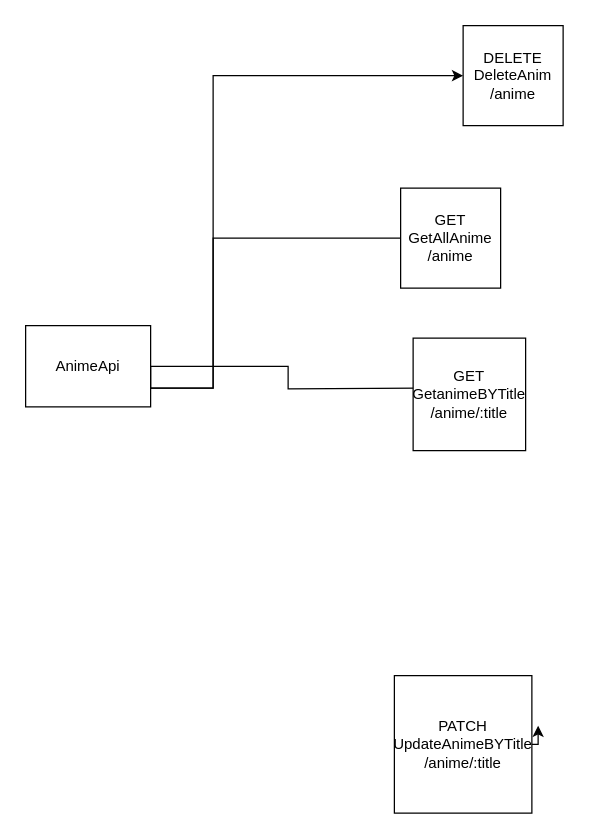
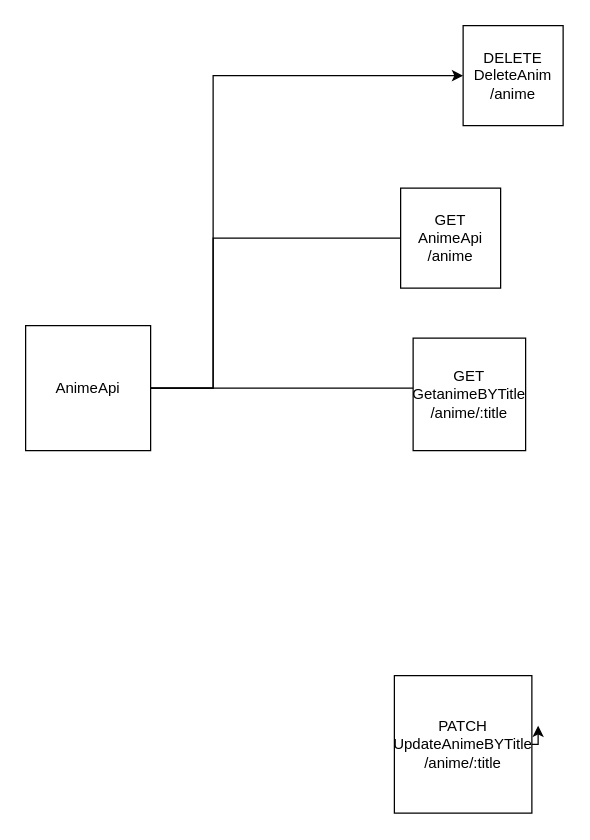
  <mxCell id="0" />
  <mxCell id="1" parent="0" />
  <mxCell id="2" style="edgeStyle=orthogonalEdgeStyle;rounded=0;orthogonalLoop=1;jettySize=auto;html=1;exitX=1;exitY=0.5;exitDx=0;exitDy=0;" edge="1" parent="1" source="5"><mxGeometry relative="1" as="geometry"><mxPoint x="330" y="190" as="targetPoint" /><Array as="points"><mxPoint x="170" y="310" /></Array></mxGeometry></mxCell>
  <mxCell id="3" style="edgeStyle=orthogonalEdgeStyle;rounded=0;orthogonalLoop=1;jettySize=auto;html=1;exitX=1;exitY=0.5;exitDx=0;exitDy=0;" edge="1" parent="1" source="5"><mxGeometry relative="1" as="geometry"><mxPoint x="340" y="310" as="targetPoint" /></mxGeometry></mxCell>
  <mxCell id="4" style="edgeStyle=orthogonalEdgeStyle;rounded=0;orthogonalLoop=1;jettySize=auto;html=1;" edge="1" parent="1" source="5"><mxGeometry relative="1" as="geometry"><mxPoint x="370" y="60" as="targetPoint" /><Array as="points"><mxPoint x="170" y="310" /></Array></mxGeometry></mxCell>
- <mxCell id="5" value="AnimeApi" style="whiteSpace=wrap;html=1;aspect=fixed;" vertex="1" parent="1"><mxGeometry x="20" y="260" width="100" height="65" as="geometry" /></mxCell>
- <mxCell id="6" value="GET&lt;br&gt;GetAllAnime&lt;br&gt;/anime" style="whiteSpace=wrap;html=1;aspect=fixed;" vertex="1" parent="1"><mxGeometry x="320" y="150" width="80" height="80" as="geometry" /></mxCell>
+ <mxCell id="5" value="AnimeApi" style="whiteSpace=wrap;html=1;aspect=fixed;" vertex="1" parent="1"><mxGeometry x="20" y="260" width="100" height="100" as="geometry" /></mxCell>
+ <mxCell id="6" value="GET&lt;br&gt;AnimeApi&lt;br&gt;/anime" style="whiteSpace=wrap;html=1;aspect=fixed;" vertex="1" parent="1"><mxGeometry x="320" y="150" width="80" height="80" as="geometry" /></mxCell>
  <mxCell id="7" value="GET&lt;br&gt;GetanimeBYTitle&lt;br&gt;/anime/:title" style="whiteSpace=wrap;html=1;aspect=fixed;" vertex="1" parent="1"><mxGeometry x="330" y="270" width="90" height="90" as="geometry" /></mxCell>
  <mxCell id="8" value="DELETE&lt;br&gt;DeleteAnim&lt;br&gt;/anime" style="whiteSpace=wrap;html=1;aspect=fixed;" vertex="1" parent="1"><mxGeometry x="370" y="20" width="80" height="80" as="geometry" /></mxCell>
  <mxCell id="9" style="edgeStyle=orthogonalEdgeStyle;rounded=0;orthogonalLoop=1;jettySize=auto;html=1;exitX=1;exitY=0.5;exitDx=0;exitDy=0;" edge="1" parent="1" source="10"><mxGeometry relative="1" as="geometry"><mxPoint x="430" y="580" as="targetPoint" /></mxGeometry></mxCell>
  <mxCell id="10" value="PATCH&lt;br&gt;UpdateAnimeBYTitle&lt;br&gt;/anime/:title" style="whiteSpace=wrap;html=1;aspect=fixed;" vertex="1" parent="1"><mxGeometry x="315" y="540" width="110" height="110" as="geometry" /></mxCell>
